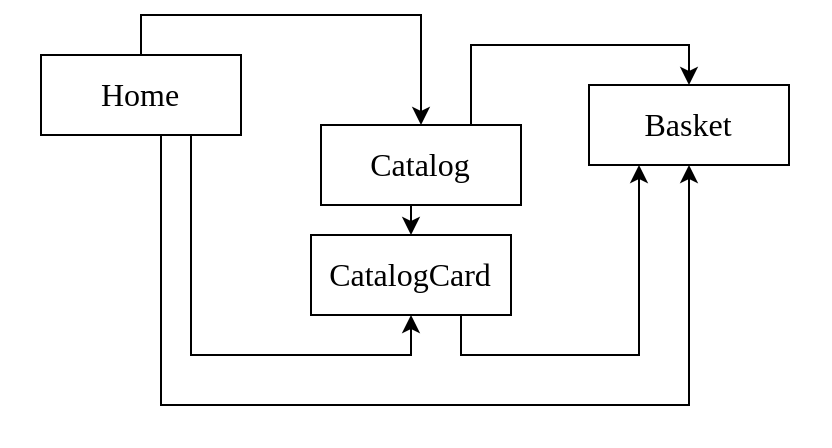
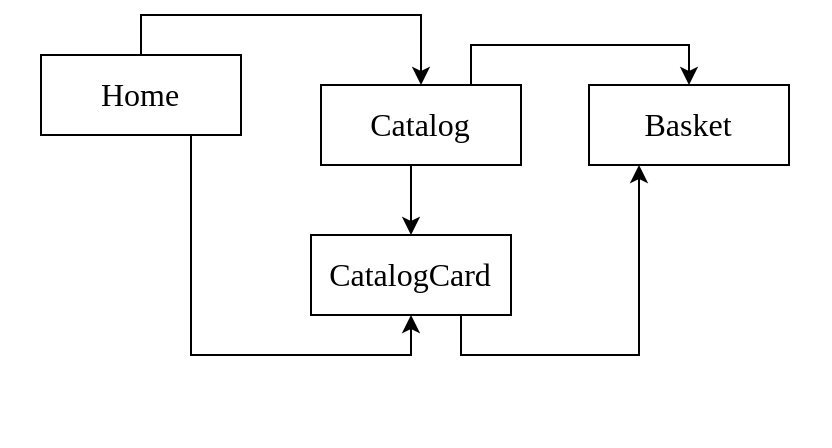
  <mxCell id="0" />
  <mxCell id="1" parent="0" />
  <mxCell id="2" style="edgeStyle=orthogonalEdgeStyle;rounded=0;orthogonalLoop=1;jettySize=auto;html=1;exitX=0.5;exitY=0;exitDx=0;exitDy=0;entryX=0.5;entryY=0;entryDx=0;entryDy=0;" edge="1" parent="1" source="5" target="8"><mxGeometry relative="1" as="geometry" /></mxCell>
- <mxCell id="3" style="edgeStyle=orthogonalEdgeStyle;rounded=0;orthogonalLoop=1;jettySize=auto;html=1;exitX=0.5;exitY=1;exitDx=0;exitDy=0;entryX=0.5;entryY=1;entryDx=0;entryDy=0;" edge="1" parent="1" source="5" target="9"><mxGeometry relative="1" as="geometry"><Array as="points"><mxPoint x="80" y="195" /><mxPoint x="344" y="195" /></Array></mxGeometry></mxCell>
  <mxCell id="4" style="edgeStyle=orthogonalEdgeStyle;rounded=0;orthogonalLoop=1;jettySize=auto;html=1;exitX=0.75;exitY=1;exitDx=0;exitDy=0;entryX=0.5;entryY=1;entryDx=0;entryDy=0;" edge="1" parent="1" source="5" target="11"><mxGeometry relative="1" as="geometry" /></mxCell>
  <mxCell id="5" value="&lt;font style=&quot;font-size: 16px;&quot; face=&quot;Times New Roman&quot;&gt;Home&lt;/font&gt;" style="rounded=0;whiteSpace=wrap;html=1;" vertex="1" parent="1"><mxGeometry x="20" y="20" width="100" height="40" as="geometry" /></mxCell>
  <mxCell id="6" style="edgeStyle=orthogonalEdgeStyle;rounded=0;orthogonalLoop=1;jettySize=auto;html=1;exitX=0.75;exitY=0;exitDx=0;exitDy=0;entryX=0.5;entryY=0;entryDx=0;entryDy=0;" edge="1" parent="1" source="8" target="9"><mxGeometry relative="1" as="geometry" /></mxCell>
  <mxCell id="7" style="edgeStyle=orthogonalEdgeStyle;rounded=0;orthogonalLoop=1;jettySize=auto;html=1;exitX=0.5;exitY=1;exitDx=0;exitDy=0;entryX=0.5;entryY=0;entryDx=0;entryDy=0;" edge="1" parent="1" source="8" target="11"><mxGeometry relative="1" as="geometry" /></mxCell>
- <mxCell id="8" value="&lt;font style=&quot;font-size: 16px;&quot; face=&quot;Times New Roman&quot;&gt;Catalog&lt;/font&gt;" style="rounded=0;whiteSpace=wrap;html=1;" vertex="1" parent="1"><mxGeometry x="160" y="55" width="100" height="40" as="geometry" /></mxCell>
+ <mxCell id="8" value="&lt;font style=&quot;font-size: 16px;&quot; face=&quot;Times New Roman&quot;&gt;Catalog&lt;/font&gt;" style="rounded=0;whiteSpace=wrap;html=1;" vertex="1" parent="1"><mxGeometry x="160" y="35" width="100" height="40" as="geometry" /></mxCell>
  <mxCell id="9" value="&lt;font style=&quot;font-size: 16px;&quot; face=&quot;Times New Roman&quot;&gt;Basket&lt;/font&gt;" style="rounded=0;whiteSpace=wrap;html=1;" vertex="1" parent="1"><mxGeometry x="294" y="35" width="100" height="40" as="geometry" /></mxCell>
  <mxCell id="10" style="edgeStyle=orthogonalEdgeStyle;rounded=0;orthogonalLoop=1;jettySize=auto;html=1;exitX=0.75;exitY=1;exitDx=0;exitDy=0;entryX=0.25;entryY=1;entryDx=0;entryDy=0;" edge="1" parent="1" source="11" target="9"><mxGeometry relative="1" as="geometry" /></mxCell>
  <mxCell id="11" value="&lt;span style=&quot;font-family: &amp;quot;Yandex Sans Text&amp;quot;; font-size: 16px; text-align: start; caret-color: rgb(250, 95, 151); white-space-collapse: preserve; background-color: rgb(255, 255, 255);&quot;&gt;CatalogCard&lt;/span&gt;" style="rounded=0;whiteSpace=wrap;html=1;" vertex="1" parent="1"><mxGeometry x="155" y="110" width="100" height="40" as="geometry" /></mxCell>
